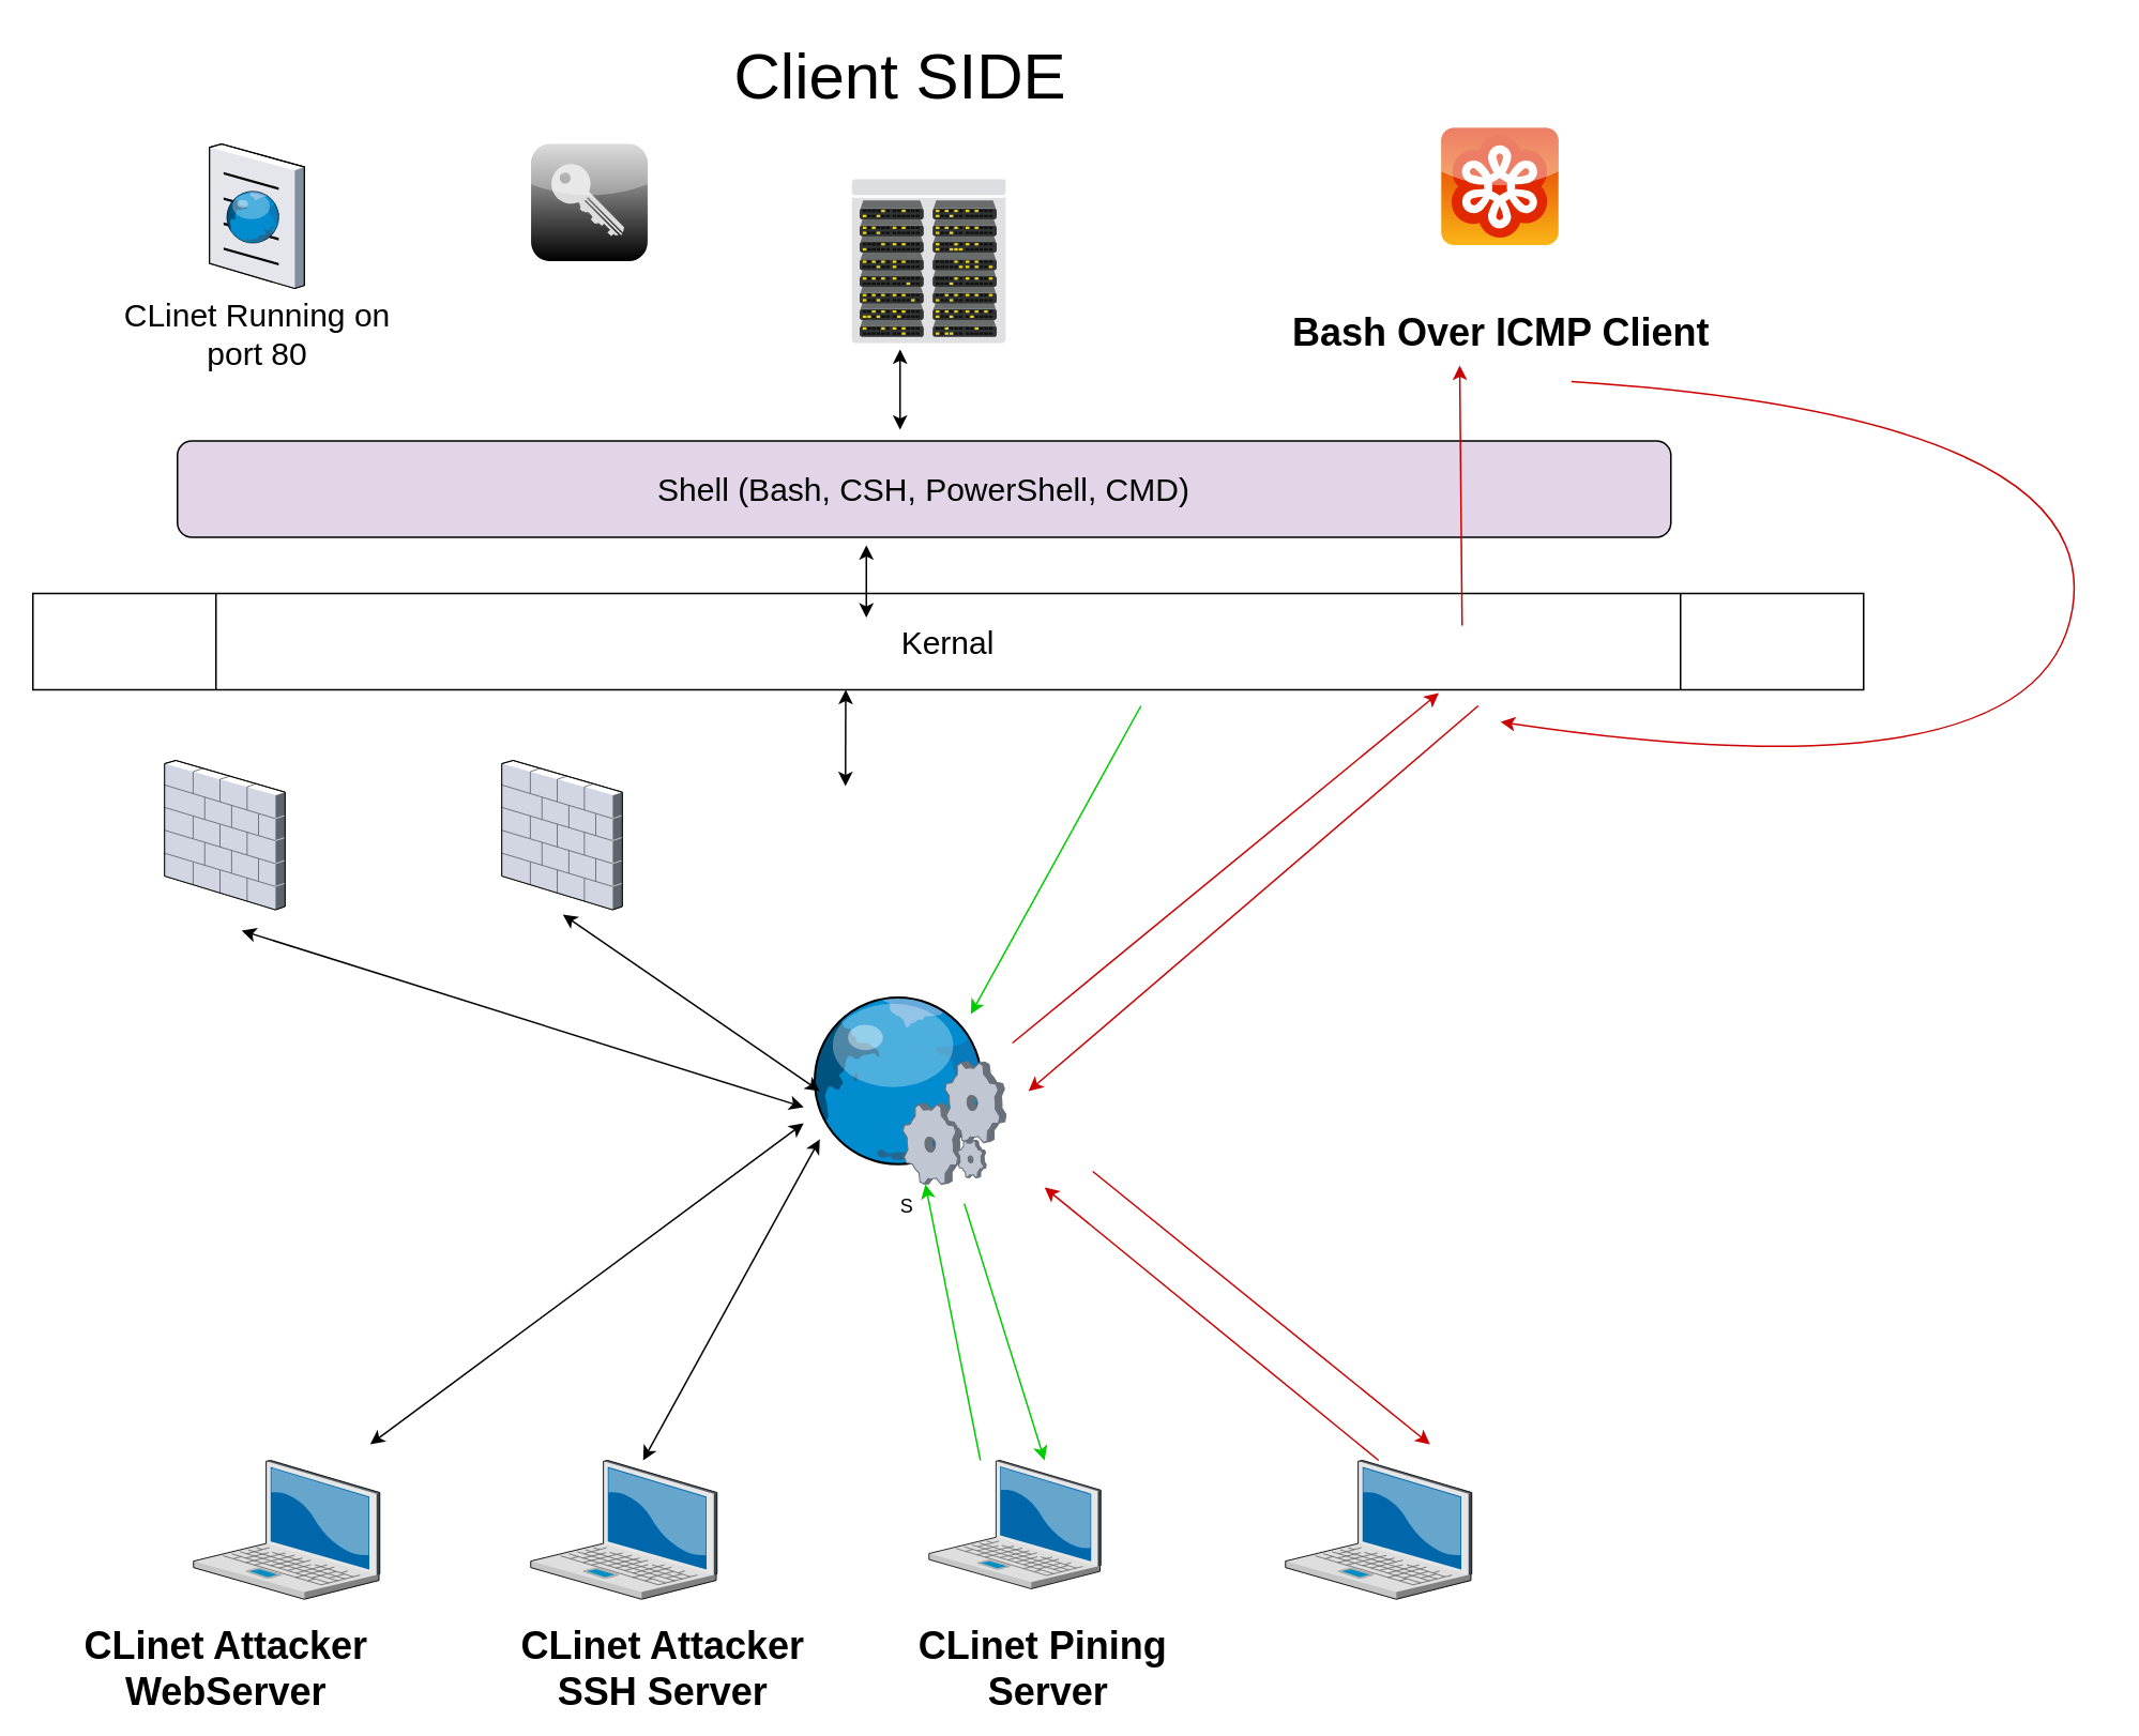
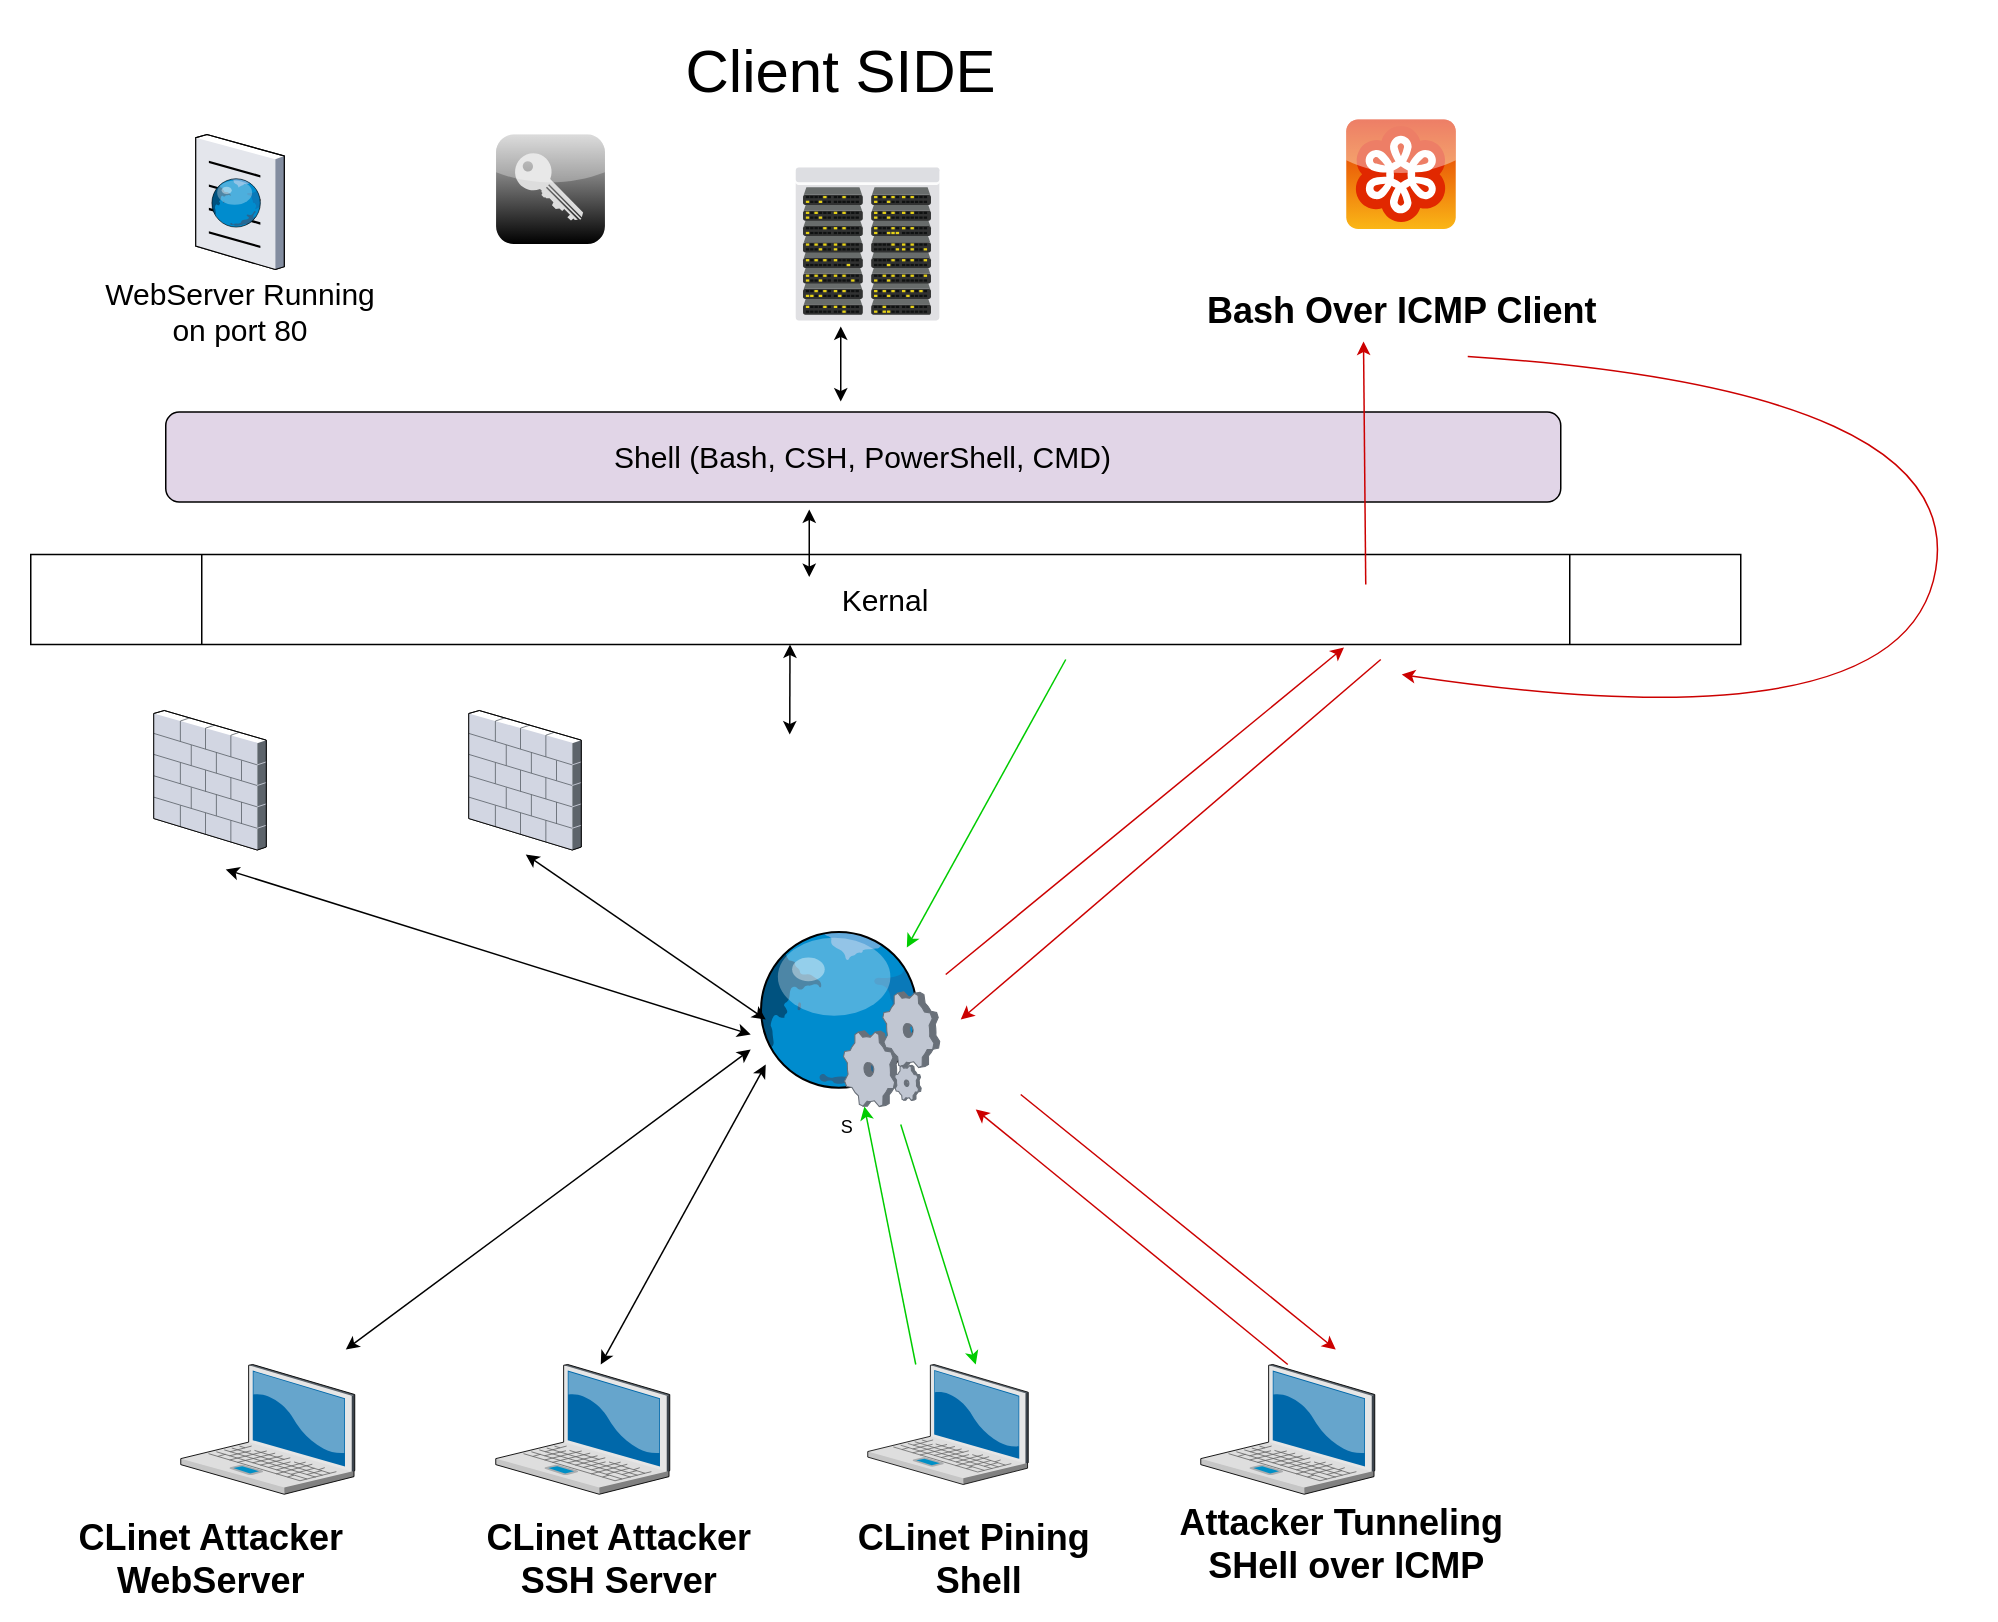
  <mxCell id="0" style=";html=1;" />
  <mxCell id="1" style=";html=1;" parent="0" />
  <mxCell id="2" value="S" style="verticalLabelPosition=bottom;aspect=fixed;html=1;verticalAlign=top;strokeColor=none;align=center;outlineConnect=0;shape=mxgraph.citrix.web_service;" vertex="1" parent="1"><mxGeometry x="502" y="619" width="124" height="118" as="geometry" /></mxCell>
  <mxCell id="3" value="" style="verticalLabelPosition=bottom;aspect=fixed;html=1;verticalAlign=top;strokeColor=none;align=center;outlineConnect=0;shape=mxgraph.citrix.laptop_2;" vertex="1" parent="1"><mxGeometry x="800" y="909" width="116" height="86.5" as="geometry" /></mxCell>
  <mxCell id="4" value="" style="verticalLabelPosition=bottom;aspect=fixed;html=1;verticalAlign=top;strokeColor=none;align=center;outlineConnect=0;shape=mxgraph.citrix.laptop_2;" vertex="1" parent="1"><mxGeometry x="120" y="909" width="116" height="86.5" as="geometry" /></mxCell>
  <mxCell id="5" value="" style="verticalLabelPosition=bottom;aspect=fixed;html=1;verticalAlign=top;strokeColor=none;align=center;outlineConnect=0;shape=mxgraph.citrix.laptop_2;" vertex="1" parent="1"><mxGeometry x="330" y="909" width="116" height="86.5" as="geometry" /></mxCell>
  <mxCell id="6" value="" style="verticalLabelPosition=bottom;aspect=fixed;html=1;verticalAlign=top;strokeColor=none;align=center;outlineConnect=0;shape=mxgraph.citrix.laptop_2;" vertex="1" parent="1"><mxGeometry x="578" y="909" width="107" height="80" as="geometry" /></mxCell>
  <mxCell id="7" value="" style="verticalLabelPosition=bottom;aspect=fixed;html=1;verticalAlign=top;strokeColor=none;align=center;outlineConnect=0;shape=mxgraph.citrix.datacenter;" vertex="1" parent="1"><mxGeometry x="530" y="111" width="96" height="102" as="geometry" /></mxCell>
  <mxCell id="8" value="" style="verticalLabelPosition=bottom;aspect=fixed;html=1;verticalAlign=top;strokeColor=none;align=center;outlineConnect=0;shape=mxgraph.citrix.firewall;" vertex="1" parent="1"><mxGeometry x="102" y="473" width="75" height="93" as="geometry" /></mxCell>
  <mxCell id="9" value="" style="verticalLabelPosition=bottom;aspect=fixed;html=1;verticalAlign=top;strokeColor=none;align=center;outlineConnect=0;shape=mxgraph.citrix.firewall;" vertex="1" parent="1"><mxGeometry x="312" y="473" width="75" height="93" as="geometry" /></mxCell>
  <mxCell id="10" value="&lt;font style=&quot;font-size: 20px&quot;&gt;Kernal&lt;/font&gt;" style="shape=process;whiteSpace=wrap;html=1;backgroundOutline=1;" vertex="1" parent="1"><mxGeometry x="20" y="369" width="1140" height="60" as="geometry" /></mxCell>
  <mxCell id="11" value="&lt;font style=&quot;font-size: 20px&quot;&gt;Shell (Bash, CSH, PowerShell, CMD)&lt;/font&gt;" style="rounded=1;whiteSpace=wrap;html=1;fillColor=#e1d5e7;" vertex="1" parent="1"><mxGeometry x="110" y="274" width="930" height="60" as="geometry" /></mxCell>
  <mxCell id="12" value="" style="verticalLabelPosition=bottom;aspect=fixed;html=1;verticalAlign=top;strokeColor=none;align=center;outlineConnect=0;shape=mxgraph.citrix.browser;" vertex="1" parent="1"><mxGeometry x="130" y="89" width="59" height="90" as="geometry" /></mxCell>
  <mxCell id="13" value="" style="verticalLabelPosition=bottom;aspect=fixed;html=1;verticalAlign=top;strokeColor=none;align=center;outlineConnect=0;shape=mxgraph.citrix.role_security;fillColor=#CCCCCC;gradientColor=#000000;gradientDirection=south;" vertex="1" parent="1"><mxGeometry x="330" y="89" width="73" height="73" as="geometry" /></mxCell>
- <mxCell id="14" value="&lt;font style=&quot;font-size: 20px&quot;&gt;CLinet Running on port 80&lt;/font&gt;" style="text;html=1;strokeColor=none;fillColor=none;align=center;verticalAlign=middle;whiteSpace=wrap;rounded=0;" vertex="1" parent="1"><mxGeometry x="68" y="172" width="184" height="70" as="geometry" /></mxCell>
+ <mxCell id="14" value="&lt;font style=&quot;font-size: 20px&quot;&gt;WebServer Running on port 80&lt;/font&gt;" style="text;html=1;strokeColor=none;fillColor=none;align=center;verticalAlign=middle;whiteSpace=wrap;rounded=0;" vertex="1" parent="1"><mxGeometry x="68" y="172" width="184" height="70" as="geometry" /></mxCell>
  <mxCell id="15" value="" style="endArrow=classic;startArrow=classic;html=1;" edge="1" parent="1"><mxGeometry width="50" height="50" relative="1" as="geometry"><mxPoint x="230" y="899" as="sourcePoint" /><mxPoint x="500" y="699" as="targetPoint" /></mxGeometry></mxCell>
  <mxCell id="16" value="" style="endArrow=classic;startArrow=classic;html=1;" edge="1" parent="1"><mxGeometry width="50" height="50" relative="1" as="geometry"><mxPoint x="500" y="689" as="sourcePoint" /><mxPoint x="150" y="579" as="targetPoint" /></mxGeometry></mxCell>
  <mxCell id="17" value="" style="endArrow=classic;startArrow=classic;html=1;" edge="1" parent="1"><mxGeometry width="50" height="50" relative="1" as="geometry"><mxPoint x="400" y="909" as="sourcePoint" /><mxPoint x="510" y="709" as="targetPoint" /></mxGeometry></mxCell>
  <mxCell id="18" value="" style="endArrow=classic;startArrow=classic;html=1;" edge="1" parent="1"><mxGeometry width="50" height="50" relative="1" as="geometry"><mxPoint x="510" y="679" as="sourcePoint" /><mxPoint x="350" y="569" as="targetPoint" /></mxGeometry></mxCell>
  <mxCell id="19" value="" style="endArrow=classic;startArrow=classic;html=1;" edge="1" parent="1"><mxGeometry width="50" height="50" relative="1" as="geometry"><mxPoint x="560" y="267" as="sourcePoint" /><mxPoint x="560" y="217" as="targetPoint" /></mxGeometry></mxCell>
  <mxCell id="20" value="" style="endArrow=classic;startArrow=classic;html=1;" edge="1" parent="1"><mxGeometry width="50" height="50" relative="1" as="geometry"><mxPoint x="539" y="384" as="sourcePoint" /><mxPoint x="539" y="339" as="targetPoint" /></mxGeometry></mxCell>
  <mxCell id="21" value="" style="endArrow=classic;startArrow=classic;html=1;entryX=0.444;entryY=1;entryDx=0;entryDy=0;entryPerimeter=0;" edge="1" parent="1" target="10"><mxGeometry width="50" height="50" relative="1" as="geometry"><mxPoint x="526" y="489" as="sourcePoint" /><mxPoint x="580" y="539" as="targetPoint" /></mxGeometry></mxCell>
  <mxCell id="22" value="" style="endArrow=classic;html=1;strokeColor=#00CC00;" edge="1" parent="1" target="2"><mxGeometry width="50" height="50" relative="1" as="geometry"><mxPoint x="610" y="909" as="sourcePoint" /><mxPoint x="70" y="1019" as="targetPoint" /></mxGeometry></mxCell>
  <mxCell id="23" value="" style="endArrow=classic;html=1;entryX=0.823;entryY=0.102;entryDx=0;entryDy=0;entryPerimeter=0;strokeColor=#00CC00;" edge="1" parent="1" target="2"><mxGeometry width="50" height="50" relative="1" as="geometry"><mxPoint x="710" y="439" as="sourcePoint" /><mxPoint x="630" y="678" as="targetPoint" /></mxGeometry></mxCell>
  <mxCell id="24" value="" style="endArrow=classic;html=1;strokeColor=#CC0000;" edge="1" parent="1"><mxGeometry width="50" height="50" relative="1" as="geometry"><mxPoint x="680" y="729" as="sourcePoint" /><mxPoint x="890" y="899" as="targetPoint" /></mxGeometry></mxCell>
  <mxCell id="25" value="" style="endArrow=classic;html=1;strokeColor=#CC0000;" edge="1" parent="1"><mxGeometry width="50" height="50" relative="1" as="geometry"><mxPoint x="858" y="909" as="sourcePoint" /><mxPoint x="650" y="739" as="targetPoint" /></mxGeometry></mxCell>
  <mxCell id="26" value="" style="endArrow=classic;html=1;entryX=0.768;entryY=1.033;entryDx=0;entryDy=0;entryPerimeter=0;strokeColor=#CC0000;" edge="1" parent="1" target="10"><mxGeometry width="50" height="50" relative="1" as="geometry"><mxPoint x="630" y="649" as="sourcePoint" /><mxPoint x="915.84" y="519.52" as="targetPoint" /></mxGeometry></mxCell>
  <mxCell id="27" value="" style="verticalLabelPosition=bottom;aspect=fixed;html=1;verticalAlign=top;strokeColor=none;align=center;outlineConnect=0;shape=mxgraph.citrix.goto_meeting;fillColor=#FAB616;gradientColor=#E12800;gradientDirection=north;" vertex="1" parent="1"><mxGeometry x="897" y="79" width="73" height="73" as="geometry" /></mxCell>
  <mxCell id="28" value="Bash Over ICMP Client" style="text;strokeColor=none;fillColor=none;html=1;fontSize=24;fontStyle=1;verticalAlign=middle;align=center;" vertex="1" parent="1"><mxGeometry x="883.5" y="187" width="100" height="40" as="geometry" /></mxCell>
  <mxCell id="29" value="" style="endArrow=classic;html=1;entryX=0.25;entryY=1;entryDx=0;entryDy=0;strokeColor=#CC0000;" edge="1" parent="1" target="28"><mxGeometry width="50" height="50" relative="1" as="geometry"><mxPoint x="910" y="389" as="sourcePoint" /><mxPoint x="960" y="339" as="targetPoint" /></mxGeometry></mxCell>
  <mxCell id="30" value="" style="curved=1;endArrow=classic;html=1;exitX=0.945;exitY=1.25;exitDx=0;exitDy=0;exitPerimeter=0;strokeColor=#CC0000;" edge="1" parent="1" source="28"><mxGeometry width="50" height="50" relative="1" as="geometry"><mxPoint x="1290" y="349" as="sourcePoint" /><mxPoint x="934" y="449" as="targetPoint" /><Array as="points"><mxPoint x="1310" y="259" /><mxPoint x="1270" y="499" /></Array></mxGeometry></mxCell>
  <mxCell id="31" value="" style="endArrow=classic;html=1;strokeColor=#CC0000;" edge="1" parent="1"><mxGeometry width="50" height="50" relative="1" as="geometry"><mxPoint x="920" y="439" as="sourcePoint" /><mxPoint x="640" y="679" as="targetPoint" /></mxGeometry></mxCell>
  <mxCell id="32" value="CLinet Attacker &lt;br&gt;WebServer" style="text;strokeColor=none;fillColor=none;html=1;fontSize=24;fontStyle=1;verticalAlign=middle;align=center;" vertex="1" parent="1"><mxGeometry x="20" y="1019" width="240" height="40" as="geometry" /></mxCell>
  <mxCell id="33" value="&lt;font style=&quot;font-size: 40px&quot;&gt;Client SIDE&lt;/font&gt;" style="text;html=1;resizable=0;points=[];autosize=1;align=left;verticalAlign=top;spacingTop=-4;" vertex="1" parent="1"><mxGeometry x="455" y="20" width="240" height="30" as="geometry" /></mxCell>
  <mxCell id="34" value="" style="endArrow=classic;html=1;strokeColor=#00CC00;" edge="1" parent="1"><mxGeometry width="50" height="50" relative="1" as="geometry"><mxPoint x="600" y="749" as="sourcePoint" /><mxPoint x="650" y="909" as="targetPoint" /></mxGeometry></mxCell>
  <mxCell id="35" value="CLinet Attacker &lt;br&gt;SSH Server" style="text;strokeColor=none;fillColor=none;html=1;fontSize=24;fontStyle=1;verticalAlign=middle;align=center;" vertex="1" parent="1"><mxGeometry x="292" y="1019" width="240" height="40" as="geometry" /></mxCell>
- <mxCell id="36" value="CLinet Pining&amp;nbsp;&lt;br&gt;Server" style="text;strokeColor=none;fillColor=none;html=1;fontSize=24;fontStyle=1;verticalAlign=middle;align=center;" vertex="1" parent="1"><mxGeometry x="532" y="1019" width="240" height="40" as="geometry" /></mxCell>
+ <mxCell id="36" value="CLinet Pining&amp;nbsp;&lt;br&gt;Shell" style="text;strokeColor=none;fillColor=none;html=1;fontSize=24;fontStyle=1;verticalAlign=middle;align=center;" vertex="1" parent="1"><mxGeometry x="532" y="1019" width="240" height="40" as="geometry" /></mxCell>
+ <mxCell id="37" value="Attacker Tunneling&amp;nbsp;&lt;br&gt;SHell over ICMP" style="text;strokeColor=none;fillColor=none;html=1;fontSize=24;fontStyle=1;verticalAlign=middle;align=center;" vertex="1" parent="1"><mxGeometry x="777" y="1009" width="240" height="40" as="geometry" /></mxCell>
